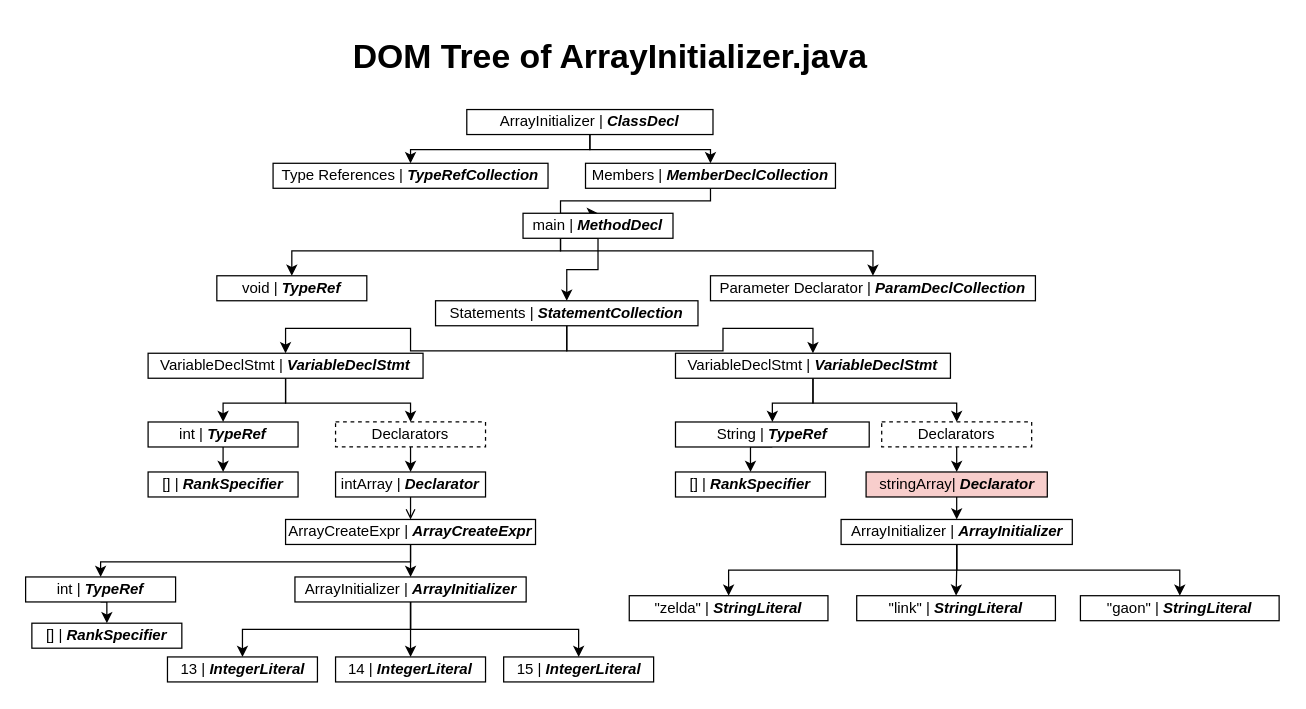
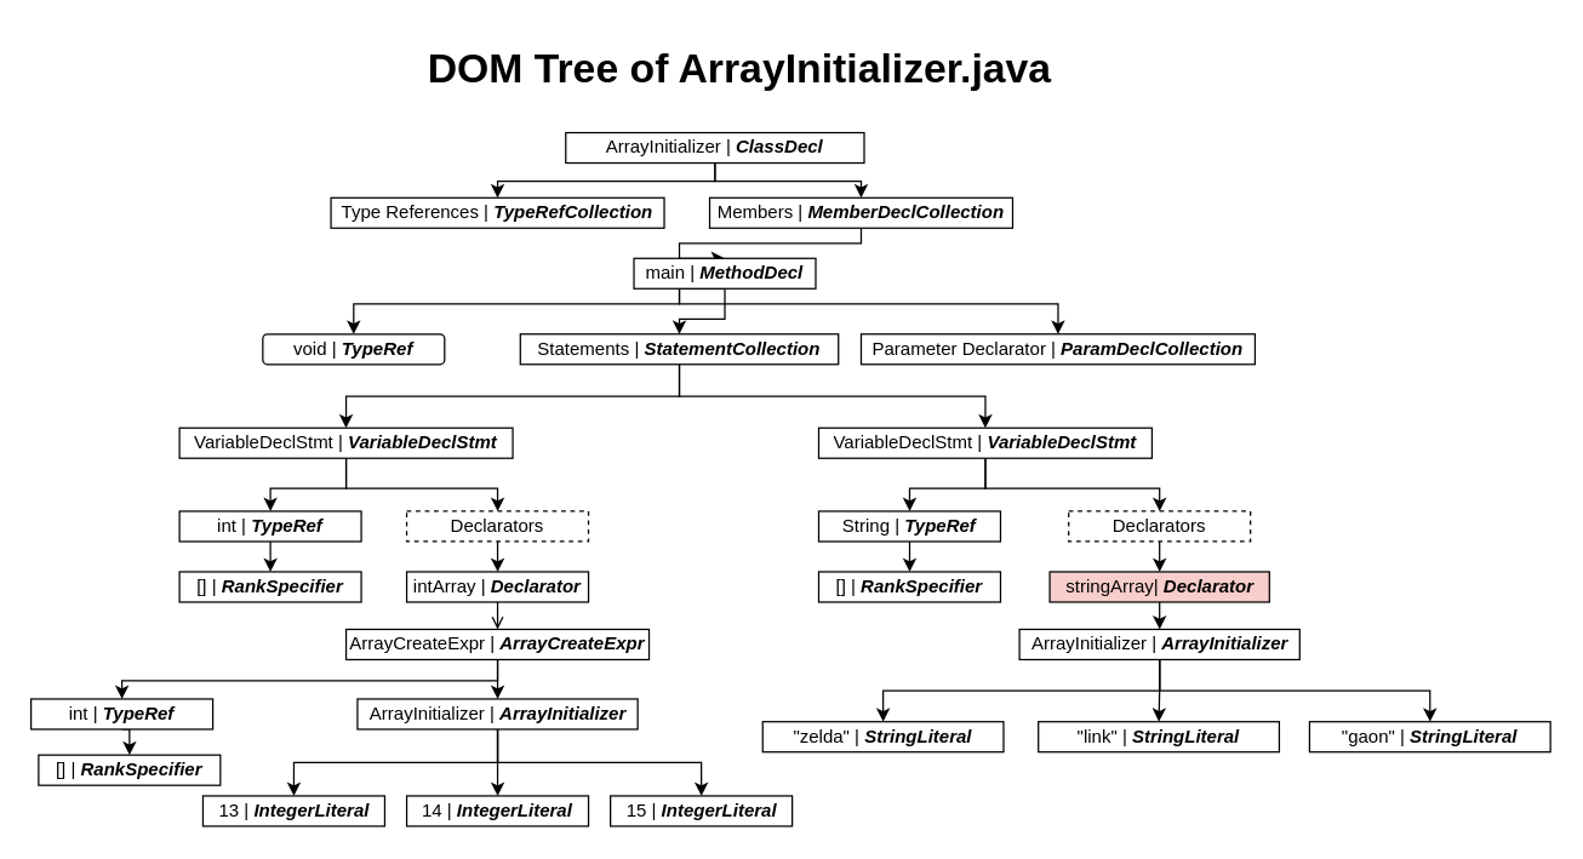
  <mxCell id="0" />
  <mxCell id="1" parent="0" />
  <mxCell id="2" style="edgeStyle=orthogonalEdgeStyle;rounded=0;orthogonalLoop=1;jettySize=auto;html=1;exitX=0.5;exitY=1;exitDx=0;exitDy=0;entryX=0.5;entryY=0;entryDx=0;entryDy=0;" edge="1" parent="1" source="23" target="6"><mxGeometry relative="1" as="geometry"><mxPoint x="428" y="260" as="targetPoint" /><Array as="points"><mxPoint x="568" y="160" /><mxPoint x="448" y="160" /></Array></mxGeometry></mxCell>
  <mxCell id="3" style="edgeStyle=orthogonalEdgeStyle;rounded=0;orthogonalLoop=1;jettySize=auto;html=1;exitX=0.5;exitY=1;exitDx=0;exitDy=0;entryX=0.5;entryY=0;entryDx=0;entryDy=0;" edge="1" parent="1" source="6" target="8"><mxGeometry relative="1" as="geometry"><Array as="points"><mxPoint x="448" y="200" /><mxPoint x="698" y="200" /></Array></mxGeometry></mxCell>
  <mxCell id="4" style="edgeStyle=orthogonalEdgeStyle;rounded=0;orthogonalLoop=1;jettySize=auto;html=1;exitX=0.5;exitY=1;exitDx=0;exitDy=0;" edge="1" parent="1" source="6" target="7"><mxGeometry relative="1" as="geometry"><Array as="points"><mxPoint x="448" y="200" /><mxPoint x="233" y="200" /></Array></mxGeometry></mxCell>
  <mxCell id="5" style="edgeStyle=orthogonalEdgeStyle;rounded=0;orthogonalLoop=1;jettySize=auto;html=1;exitX=0.5;exitY=1;exitDx=0;exitDy=0;entryX=0.5;entryY=0;entryDx=0;entryDy=0;" edge="1" parent="1" source="6" target="11"><mxGeometry relative="1" as="geometry" /></mxCell>
  <mxCell id="6" value="main | &lt;b&gt;&lt;i&gt;MethodDecl&lt;/i&gt;&lt;/b&gt;" style="rounded=0;whiteSpace=wrap;html=1;" vertex="1" parent="1"><mxGeometry x="418" y="170" width="120" height="20" as="geometry" /></mxCell>
- <mxCell id="7" value="void | &lt;b&gt;&lt;i&gt;TypeRef&lt;/i&gt;&lt;/b&gt;" style="rounded=0;whiteSpace=wrap;html=1;" vertex="1" parent="1"><mxGeometry x="173" y="220" width="120" height="20" as="geometry" /></mxCell>
+ <mxCell id="7" value="void | &lt;b&gt;&lt;i&gt;TypeRef&lt;/i&gt;&lt;/b&gt;" style="whiteSpace=wrap;html=1;rounded=1;" vertex="1" parent="1"><mxGeometry x="173" y="220" width="120" height="20" as="geometry" /></mxCell>
  <mxCell id="8" value="Parameter Declarator | &lt;b&gt;&lt;i&gt;ParamDeclCollection&lt;/i&gt;&lt;/b&gt;" style="rounded=0;whiteSpace=wrap;html=1;" vertex="1" parent="1"><mxGeometry x="568" y="220" width="260" height="20" as="geometry" /></mxCell>
  <mxCell id="9" style="edgeStyle=orthogonalEdgeStyle;rounded=0;orthogonalLoop=1;jettySize=auto;html=1;exitX=0.5;exitY=1;exitDx=0;exitDy=0;" edge="1" parent="1" source="11" target="14"><mxGeometry relative="1" as="geometry" /></mxCell>
  <mxCell id="10" style="edgeStyle=orthogonalEdgeStyle;rounded=0;orthogonalLoop=1;jettySize=auto;html=1;exitX=0.5;exitY=1;exitDx=0;exitDy=0;entryX=0.5;entryY=0;entryDx=0;entryDy=0;" edge="1" parent="1" source="11" target="30"><mxGeometry relative="1" as="geometry" /></mxCell>
- <mxCell id="11" value="Statements | &lt;b&gt;&lt;i&gt;StatementCollection&lt;/i&gt;&lt;/b&gt;" style="rounded=0;whiteSpace=wrap;html=1;" vertex="1" parent="1"><mxGeometry x="348" y="240" width="210" height="20" as="geometry" /></mxCell>
+ <mxCell id="11" value="Statements | &lt;b&gt;&lt;i&gt;StatementCollection&lt;/i&gt;&lt;/b&gt;" style="rounded=0;whiteSpace=wrap;html=1;" vertex="1" parent="1"><mxGeometry x="343" y="220" width="210" height="20" as="geometry" /></mxCell>
  <mxCell id="12" style="edgeStyle=orthogonalEdgeStyle;rounded=0;orthogonalLoop=1;jettySize=auto;html=1;exitX=0.5;exitY=1;exitDx=0;exitDy=0;entryX=0.5;entryY=0;entryDx=0;entryDy=0;" edge="1" parent="1" source="14" target="16"><mxGeometry relative="1" as="geometry" /></mxCell>
  <mxCell id="13" style="edgeStyle=orthogonalEdgeStyle;rounded=0;orthogonalLoop=1;jettySize=auto;html=1;exitX=0.5;exitY=1;exitDx=0;exitDy=0;entryX=0.5;entryY=0;entryDx=0;entryDy=0;" edge="1" parent="1" source="14" target="27"><mxGeometry relative="1" as="geometry" /></mxCell>
  <mxCell id="14" value="VariableDeclStmt | &lt;b&gt;&lt;i&gt;VariableDeclStmt&lt;/i&gt;&lt;/b&gt;" style="rounded=0;whiteSpace=wrap;html=1;" vertex="1" parent="1"><mxGeometry x="118" y="282" width="220" height="20" as="geometry" /></mxCell>
  <mxCell id="15" style="edgeStyle=orthogonalEdgeStyle;rounded=0;orthogonalLoop=1;jettySize=auto;html=1;exitX=0.5;exitY=1;exitDx=0;exitDy=0;entryX=0.5;entryY=0;entryDx=0;entryDy=0;" edge="1" parent="1" source="16" target="17"><mxGeometry relative="1" as="geometry" /></mxCell>
  <mxCell id="16" value="int | &lt;b&gt;&lt;i&gt;TypeRef&lt;/i&gt;&lt;/b&gt;" style="rounded=0;whiteSpace=wrap;html=1;" vertex="1" parent="1"><mxGeometry x="118" y="337" width="120" height="20" as="geometry" /></mxCell>
  <mxCell id="17" value="[] | &lt;b&gt;&lt;i&gt;RankSpecifier&lt;/i&gt;&lt;/b&gt;" style="rounded=0;whiteSpace=wrap;html=1;" vertex="1" parent="1"><mxGeometry x="118" y="377" width="120" height="20" as="geometry" /></mxCell>
  <mxCell id="18" style="edgeStyle=orthogonalEdgeStyle;rounded=0;orthogonalLoop=1;jettySize=auto;html=1;exitX=0.5;exitY=1;exitDx=0;exitDy=0;entryX=0.5;entryY=0;entryDx=0;entryDy=0;endArrow=open;" edge="1" parent="1" source="19" target="33"><mxGeometry relative="1" as="geometry" /></mxCell>
  <mxCell id="19" value="intArray | &lt;b&gt;&lt;i&gt;Declarator&lt;/i&gt;&lt;/b&gt;" style="rounded=0;whiteSpace=wrap;html=1;" vertex="1" parent="1"><mxGeometry x="268" y="377" width="120" height="20" as="geometry" /></mxCell>
  <mxCell id="20" value="ArrayInitializer&amp;nbsp;| &lt;b&gt;&lt;i&gt;ClassDecl&lt;/i&gt;&lt;/b&gt;" style="whiteSpace=wrap;html=1;" vertex="1" parent="1"><mxGeometry x="373" y="87" width="197" height="20" as="geometry" /></mxCell>
  <mxCell id="21" value="Type References | &lt;b&gt;&lt;i&gt;TypeRefCollection&lt;/i&gt;&lt;/b&gt;" style="whiteSpace=wrap;html=1;" vertex="1" parent="1"><mxGeometry x="218" y="130" width="220" height="20" as="geometry" /></mxCell>
  <mxCell id="22" value="" style="edgeStyle=elbowEdgeStyle;elbow=vertical;html=1;rounded=0;" edge="1" parent="1" source="20" target="21"><mxGeometry relative="1" as="geometry" /></mxCell>
  <mxCell id="23" value="Members | &lt;b&gt;&lt;i&gt;MemberDeclCollection&lt;/i&gt;&lt;/b&gt;" style="whiteSpace=wrap;html=1;" vertex="1" parent="1"><mxGeometry x="468" y="130" width="200" height="20" as="geometry" /></mxCell>
  <mxCell id="24" value="" style="edgeStyle=elbowEdgeStyle;elbow=vertical;html=1;rounded=0;" edge="1" parent="1" source="20" target="23"><mxGeometry relative="1" as="geometry" /></mxCell>
  <mxCell id="25" value="&lt;b&gt;&lt;font style=&quot;font-size: 27px&quot;&gt;DOM Tree of ArrayInitializer.java&lt;/font&gt;&lt;/b&gt;" style="text;html=1;strokeColor=none;fillColor=none;align=center;verticalAlign=middle;whiteSpace=wrap;rounded=0;" vertex="1" parent="1"><mxGeometry x="268" y="20" width="440" height="50" as="geometry" /></mxCell>
  <mxCell id="26" style="edgeStyle=orthogonalEdgeStyle;rounded=0;orthogonalLoop=1;jettySize=auto;html=1;exitX=0.5;exitY=1;exitDx=0;exitDy=0;entryX=0.5;entryY=0;entryDx=0;entryDy=0;" edge="1" parent="1" source="27" target="19"><mxGeometry relative="1" as="geometry" /></mxCell>
  <mxCell id="27" value="Declarators" style="rounded=0;whiteSpace=wrap;html=1;dashed=1;" vertex="1" parent="1"><mxGeometry x="268" y="337" width="120" height="20" as="geometry" /></mxCell>
  <mxCell id="28" style="edgeStyle=orthogonalEdgeStyle;rounded=0;orthogonalLoop=1;jettySize=auto;html=1;exitX=0.5;exitY=1;exitDx=0;exitDy=0;entryX=0.5;entryY=0;entryDx=0;entryDy=0;" edge="1" parent="1" source="30" target="46"><mxGeometry relative="1" as="geometry" /></mxCell>
  <mxCell id="29" style="edgeStyle=orthogonalEdgeStyle;rounded=0;orthogonalLoop=1;jettySize=auto;html=1;exitX=0.5;exitY=1;exitDx=0;exitDy=0;entryX=0.5;entryY=0;entryDx=0;entryDy=0;" edge="1" parent="1" source="30" target="51"><mxGeometry relative="1" as="geometry" /></mxCell>
  <mxCell id="30" value="VariableDeclStmt | &lt;b&gt;&lt;i&gt;VariableDeclStmt&lt;/i&gt;&lt;/b&gt;" style="rounded=0;whiteSpace=wrap;html=1;" vertex="1" parent="1"><mxGeometry x="540" y="282" width="220" height="20" as="geometry" /></mxCell>
  <mxCell id="31" style="edgeStyle=orthogonalEdgeStyle;rounded=0;orthogonalLoop=1;jettySize=auto;html=1;exitX=0.5;exitY=1;exitDx=0;exitDy=0;entryX=0.5;entryY=0;entryDx=0;entryDy=0;" edge="1" parent="1" source="33" target="39"><mxGeometry relative="1" as="geometry" /></mxCell>
  <mxCell id="32" style="edgeStyle=orthogonalEdgeStyle;rounded=0;orthogonalLoop=1;jettySize=auto;html=1;exitX=0.5;exitY=1;exitDx=0;exitDy=0;" edge="1" parent="1" source="33" target="35"><mxGeometry relative="1" as="geometry"><Array as="points"><mxPoint x="328" y="449" /><mxPoint x="80" y="449" /></Array></mxGeometry></mxCell>
  <mxCell id="33" value="ArrayCreateExpr | &lt;b&gt;&lt;i&gt;ArrayCreateExpr&lt;/i&gt;&lt;/b&gt;" style="rounded=0;whiteSpace=wrap;html=1;" vertex="1" parent="1"><mxGeometry x="228" y="415" width="200" height="20" as="geometry" /></mxCell>
  <mxCell id="34" style="edgeStyle=orthogonalEdgeStyle;rounded=0;orthogonalLoop=1;jettySize=auto;html=1;exitX=0.5;exitY=1;exitDx=0;exitDy=0;entryX=0.5;entryY=0;entryDx=0;entryDy=0;" edge="1" parent="1" source="35" target="41"><mxGeometry relative="1" as="geometry" /></mxCell>
  <mxCell id="35" value="int | &lt;b&gt;&lt;i&gt;TypeRef&lt;/i&gt;&lt;/b&gt;" style="rounded=0;whiteSpace=wrap;html=1;" vertex="1" parent="1"><mxGeometry x="20" y="461" width="120" height="20" as="geometry" /></mxCell>
  <mxCell id="36" style="edgeStyle=orthogonalEdgeStyle;rounded=0;orthogonalLoop=1;jettySize=auto;html=1;exitX=0.5;exitY=1;exitDx=0;exitDy=0;entryX=0.5;entryY=0;entryDx=0;entryDy=0;" edge="1" parent="1" source="39" target="42"><mxGeometry relative="1" as="geometry" /></mxCell>
  <mxCell id="37" style="edgeStyle=orthogonalEdgeStyle;rounded=0;orthogonalLoop=1;jettySize=auto;html=1;exitX=0.5;exitY=1;exitDx=0;exitDy=0;entryX=0.5;entryY=0;entryDx=0;entryDy=0;" edge="1" parent="1" source="39" target="43"><mxGeometry relative="1" as="geometry" /></mxCell>
  <mxCell id="38" style="edgeStyle=orthogonalEdgeStyle;rounded=0;orthogonalLoop=1;jettySize=auto;html=1;exitX=0.5;exitY=1;exitDx=0;exitDy=0;entryX=0.5;entryY=0;entryDx=0;entryDy=0;" edge="1" parent="1" source="39" target="44"><mxGeometry relative="1" as="geometry" /></mxCell>
  <mxCell id="39" value="ArrayInitializer | &lt;b&gt;&lt;i&gt;ArrayInitializer&lt;/i&gt;&lt;/b&gt;" style="rounded=0;whiteSpace=wrap;html=1;" vertex="1" parent="1"><mxGeometry x="235.5" y="461" width="185" height="20" as="geometry" /></mxCell>
  <mxCell id="40" style="edgeStyle=orthogonalEdgeStyle;rounded=0;orthogonalLoop=1;jettySize=auto;html=1;exitX=0.5;exitY=1;exitDx=0;exitDy=0;" edge="1" parent="1" source="39" target="39"><mxGeometry relative="1" as="geometry" /></mxCell>
  <mxCell id="41" value="[] | &lt;b&gt;&lt;i&gt;RankSpecifier&lt;/i&gt;&lt;/b&gt;" style="rounded=0;whiteSpace=wrap;html=1;" vertex="1" parent="1"><mxGeometry x="25" y="498" width="120" height="20" as="geometry" /></mxCell>
  <mxCell id="42" value="13 | &lt;b&gt;&lt;i&gt;IntegerLiteral&lt;/i&gt;&lt;/b&gt;" style="rounded=0;whiteSpace=wrap;html=1;" vertex="1" parent="1"><mxGeometry x="133.5" y="525" width="120" height="20" as="geometry" /></mxCell>
  <mxCell id="43" value="14 | &lt;b&gt;&lt;i&gt;IntegerLiteral&lt;/i&gt;&lt;/b&gt;" style="rounded=0;whiteSpace=wrap;html=1;" vertex="1" parent="1"><mxGeometry x="268" y="525" width="120" height="20" as="geometry" /></mxCell>
  <mxCell id="44" value="15 | &lt;b&gt;&lt;i&gt;IntegerLiteral&lt;/i&gt;&lt;/b&gt;" style="rounded=0;whiteSpace=wrap;html=1;" vertex="1" parent="1"><mxGeometry x="402.5" y="525" width="120" height="20" as="geometry" /></mxCell>
  <mxCell id="45" style="edgeStyle=orthogonalEdgeStyle;rounded=0;orthogonalLoop=1;jettySize=auto;html=1;exitX=0.5;exitY=1;exitDx=0;exitDy=0;entryX=0.5;entryY=0;entryDx=0;entryDy=0;" edge="1" parent="1" source="46" target="47"><mxGeometry relative="1" as="geometry" /></mxCell>
- <mxCell id="46" value="String | &lt;b&gt;&lt;i&gt;TypeRef&lt;/i&gt;&lt;/b&gt;" style="rounded=0;whiteSpace=wrap;html=1;" vertex="1" parent="1"><mxGeometry x="540" y="337" width="155" height="20" as="geometry" /></mxCell>
+ <mxCell id="46" value="String | &lt;b&gt;&lt;i&gt;TypeRef&lt;/i&gt;&lt;/b&gt;" style="rounded=0;whiteSpace=wrap;html=1;" vertex="1" parent="1"><mxGeometry x="540" y="337" width="120" height="20" as="geometry" /></mxCell>
  <mxCell id="47" value="[] | &lt;b&gt;&lt;i&gt;RankSpecifier&lt;/i&gt;&lt;/b&gt;" style="rounded=0;whiteSpace=wrap;html=1;" vertex="1" parent="1"><mxGeometry x="540" y="377" width="120" height="20" as="geometry" /></mxCell>
  <mxCell id="48" style="edgeStyle=orthogonalEdgeStyle;rounded=0;orthogonalLoop=1;jettySize=auto;html=1;exitX=0.5;exitY=1;exitDx=0;exitDy=0;entryX=0.5;entryY=0;entryDx=0;entryDy=0;" edge="1" parent="1" source="49" target="55"><mxGeometry relative="1" as="geometry"><mxPoint x="765" y="410" as="targetPoint" /></mxGeometry></mxCell>
  <mxCell id="49" value="stringArray| &lt;b&gt;&lt;i&gt;Declarator&lt;/i&gt;&lt;/b&gt;" style="rounded=0;whiteSpace=wrap;html=1;fillColor=#f8cecc;" vertex="1" parent="1"><mxGeometry x="692.5" y="377" width="145" height="20" as="geometry" /></mxCell>
  <mxCell id="50" style="edgeStyle=orthogonalEdgeStyle;rounded=0;orthogonalLoop=1;jettySize=auto;html=1;exitX=0.5;exitY=1;exitDx=0;exitDy=0;entryX=0.5;entryY=0;entryDx=0;entryDy=0;" edge="1" parent="1" source="51" target="49"><mxGeometry relative="1" as="geometry" /></mxCell>
  <mxCell id="51" value="Declarators" style="rounded=0;whiteSpace=wrap;html=1;dashed=1;" vertex="1" parent="1"><mxGeometry x="705" y="337" width="120" height="20" as="geometry" /></mxCell>
  <mxCell id="52" style="edgeStyle=orthogonalEdgeStyle;rounded=0;orthogonalLoop=1;jettySize=auto;html=1;exitX=0.5;exitY=1;exitDx=0;exitDy=0;entryX=0.5;entryY=0;entryDx=0;entryDy=0;" edge="1" parent="1" source="55" target="57"><mxGeometry relative="1" as="geometry" /></mxCell>
  <mxCell id="53" style="edgeStyle=orthogonalEdgeStyle;rounded=0;orthogonalLoop=1;jettySize=auto;html=1;exitX=0.5;exitY=1;exitDx=0;exitDy=0;entryX=0.5;entryY=0;entryDx=0;entryDy=0;" edge="1" parent="1" source="55" target="58"><mxGeometry relative="1" as="geometry" /></mxCell>
  <mxCell id="54" style="edgeStyle=orthogonalEdgeStyle;rounded=0;orthogonalLoop=1;jettySize=auto;html=1;exitX=0.5;exitY=1;exitDx=0;exitDy=0;" edge="1" parent="1" source="55" target="59"><mxGeometry relative="1" as="geometry" /></mxCell>
  <mxCell id="55" value="ArrayInitializer | &lt;b&gt;&lt;i&gt;ArrayInitializer&lt;/i&gt;&lt;/b&gt;" style="rounded=0;whiteSpace=wrap;html=1;" vertex="1" parent="1"><mxGeometry x="672.5" y="415" width="185" height="20" as="geometry" /></mxCell>
  <mxCell id="56" style="edgeStyle=orthogonalEdgeStyle;rounded=0;orthogonalLoop=1;jettySize=auto;html=1;exitX=0.5;exitY=1;exitDx=0;exitDy=0;" edge="1" parent="1" source="55" target="55"><mxGeometry relative="1" as="geometry" /></mxCell>
  <mxCell id="57" value="&quot;zelda&quot; | &lt;b&gt;&lt;i&gt;StringLiteral&lt;/i&gt;&lt;/b&gt;" style="rounded=0;whiteSpace=wrap;html=1;" vertex="1" parent="1"><mxGeometry x="503" y="476" width="159" height="20" as="geometry" /></mxCell>
  <mxCell id="58" value="&quot;link&quot; | &lt;b&gt;&lt;i&gt;StringLiteral&lt;/i&gt;&lt;/b&gt;" style="rounded=0;whiteSpace=wrap;html=1;" vertex="1" parent="1"><mxGeometry x="685" y="476" width="159" height="20" as="geometry" /></mxCell>
  <mxCell id="59" value="&quot;gaon&quot; | &lt;b&gt;&lt;i&gt;StringLiteral&lt;/i&gt;&lt;/b&gt;" style="rounded=0;whiteSpace=wrap;html=1;" vertex="1" parent="1"><mxGeometry x="864" y="476" width="159" height="20" as="geometry" /></mxCell>
